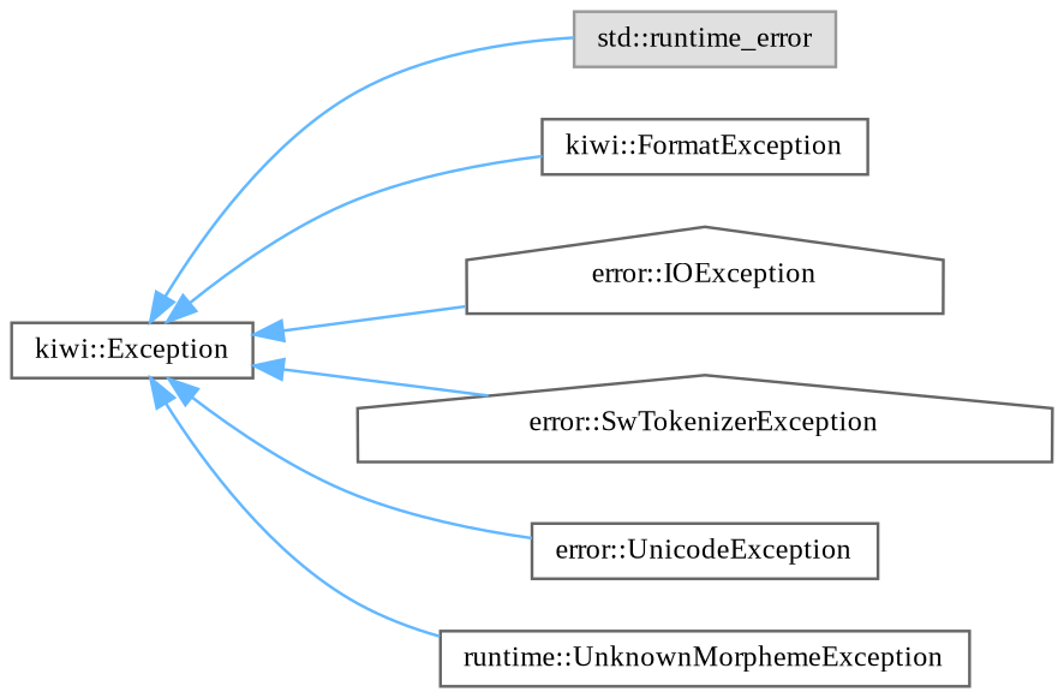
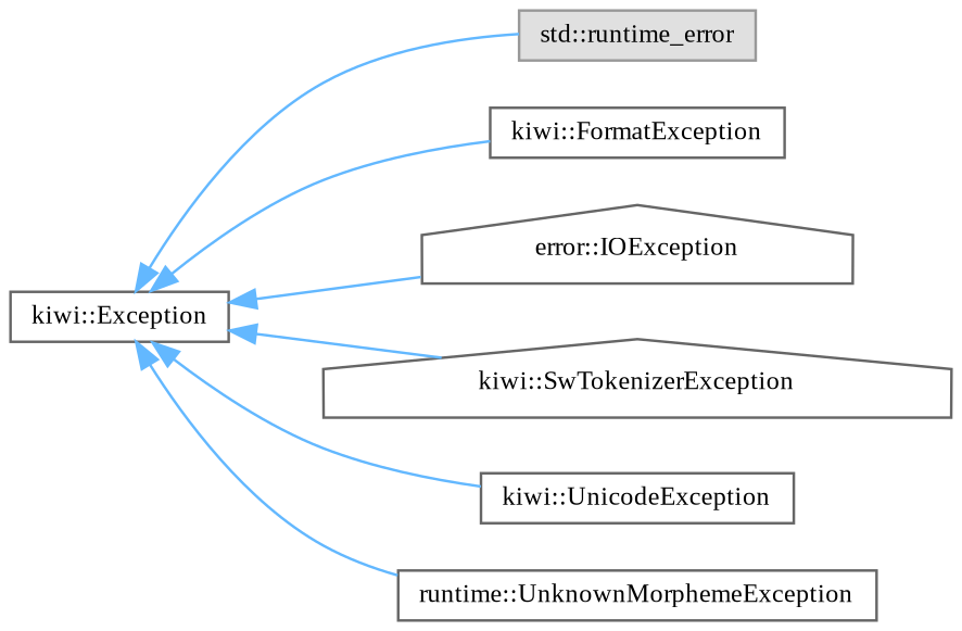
  digraph {
    fontname="Liberation Serif"
    rankdir=LR
    node [color=grey40 fillcolor=white fontname="Liberation Serif" fontsize=10 shape=box style=filled]
    edge [color=steelblue1 dir=back fontname="Liberation Serif" fontsize=10 labelfontname=Helvetica labelfontsize=10 style=solid]
    n1 [color=grey60 fillcolor="#E0E0E0" height=0.2 label="std::runtime_error" width=0.4]
    n2 [height=0.2 label="kiwi::Exception" width=0.4]
    n3 [height=0.2 label="kiwi::FormatException" width=0.4]
    n4 [height=0.2 label="error::IOException" shape=house width=0.4]
-   n5 [height=0.2 label="error::SwTokenizerException" shape=house width=0.4]
-   n6 [height=0.2 label="error::UnicodeException" width=0.4]
+   n5 [height=0.2 label="kiwi::SwTokenizerException" shape=house width=0.4]
+   n6 [height=0.2 label="kiwi::UnicodeException" width=0.4]
    n7 [height=0.2 label="runtime::UnknownMorphemeException" width=0.4]
    n2 -> n1
    n2 -> n3
    n2 -> n4
    n2 -> n5
    n2 -> n6
    n2 -> n7
  }
